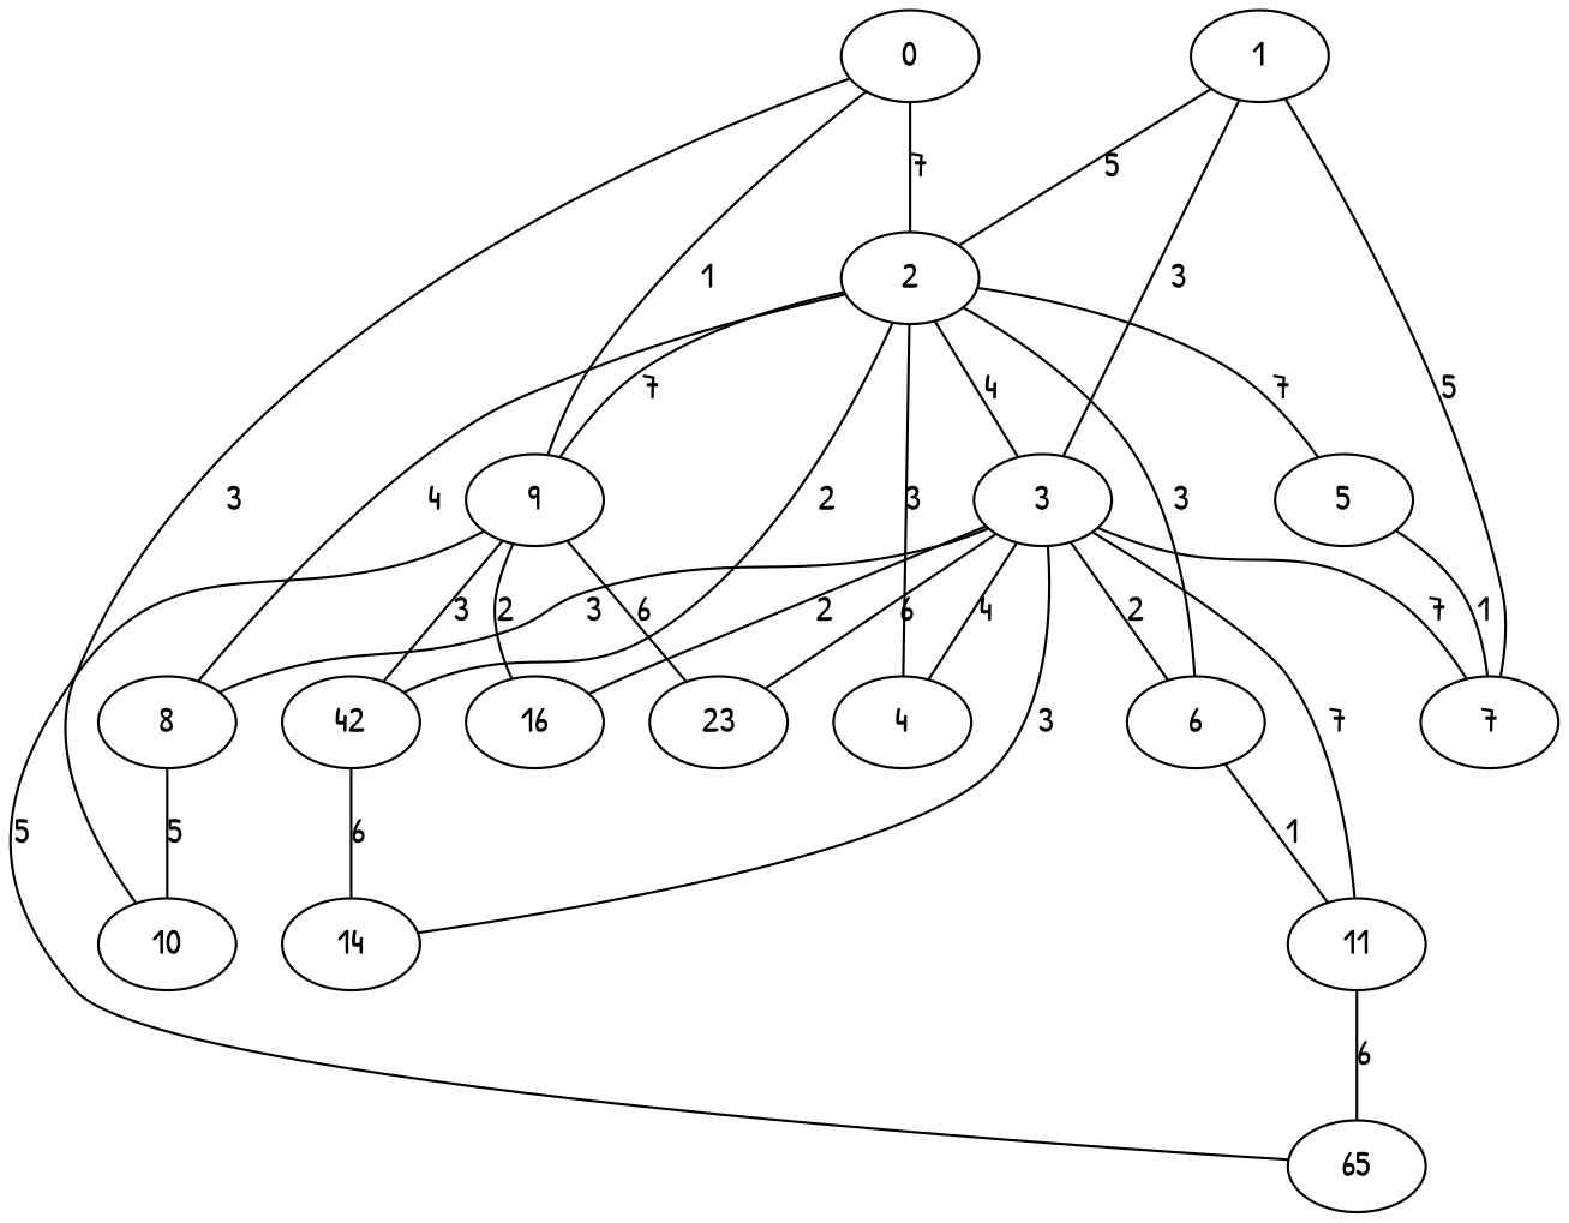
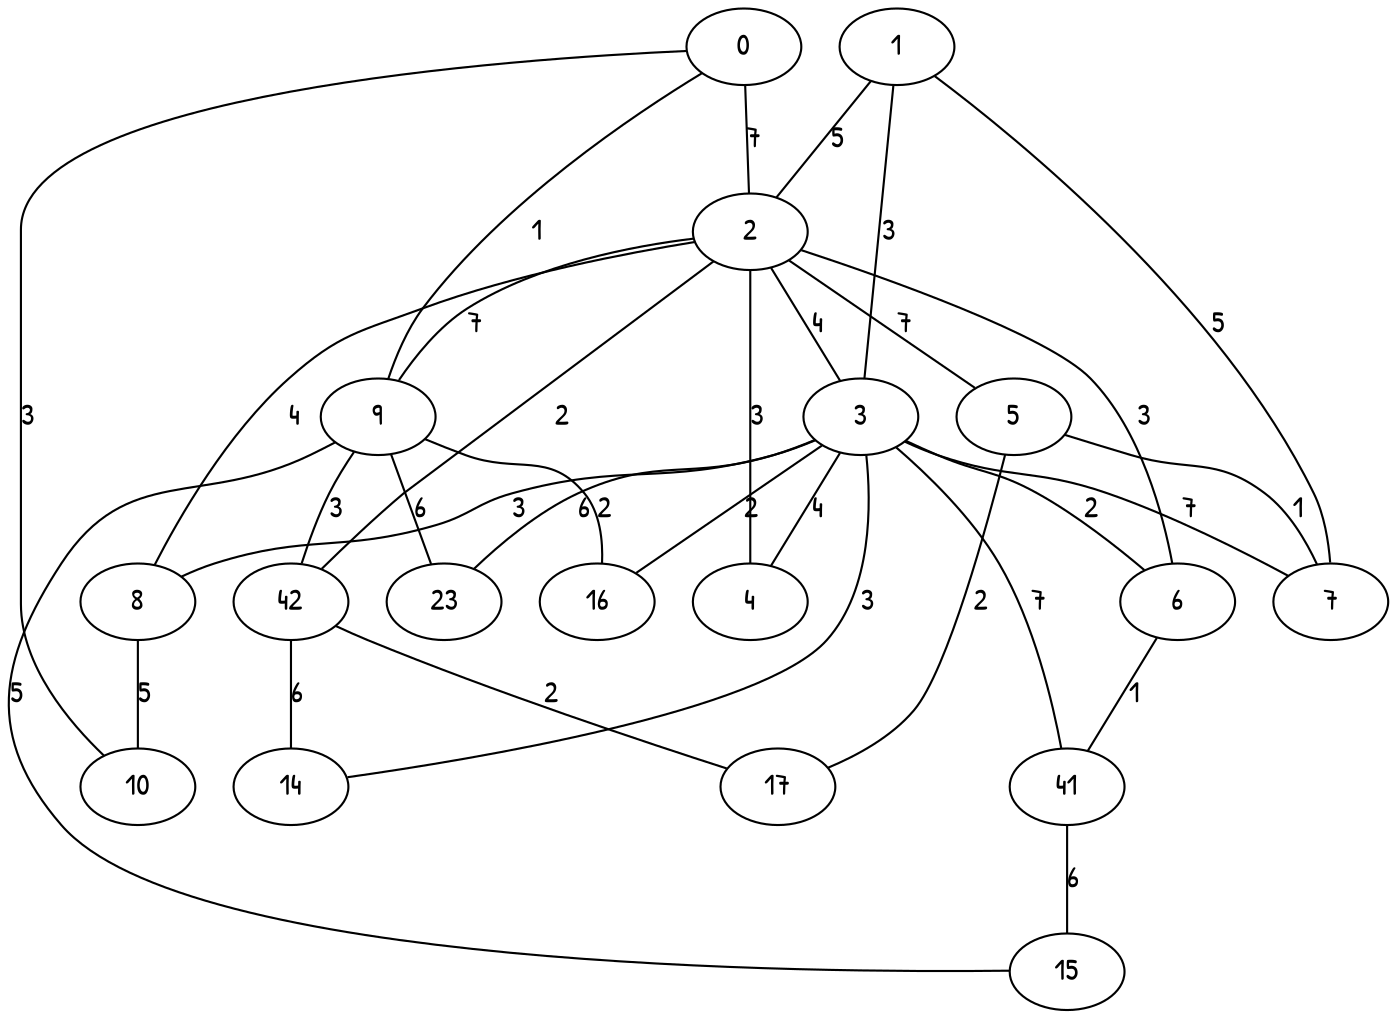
  graph {
    fontname="Patrick Hand"
    node [fontname="Patrick Hand" habit=2 x=6 y=5]
    edge [fontname="Patrick Hand" weight=3]
    0 [habit=1 x=2 y=6]
    2
    9 [habit=3 x=3]
    10 [habit=5 x=1 y=8]
    3 [habit=9 x=7]
    4 [base=1 habit=10 x=5 y=3]
    5 [x=8 y=9]
    6 [habit=1 x=7 y=3]
    8 [x=4 y=6]
    n10 [habit=4 label=42 y=7]
    16 [habit=4 x=8 y=4]
    n12 [habit=7 label=23 x=4 y=8]
-   15 [habit=4 x=3 y=2 label=65]
+   15 [habit=4 x=3 y=2]
    1 [habit=1 x=9 y=7]
    7 [habit=7 x=10 y=9]
-   11 [y=1]
+   11 [y=1 label=41]
    14 [habit=7 x=9]
+   17 [base=2 habit=7 y=10]
    0 -- 2 [label=7 weight=7]
    0 -- 9 [label=1 weight=1]
    0 -- 10 [label=3]
    2 -- 9 [label=7 weight=7]
    2 -- 3 [label=4 weight=4]
    2 -- 4 [label=3]
    2 -- 5 [label=7 weight=7]
    2 -- 6 [label=3]
    2 -- 8 [label=4 weight=4]
    2 -- n10 [label=2 weight=2]
    9 -- n10 [label=3]
    9 -- 16 [label=2 weight=2]
    9 -- n12 [label=6 weight=6]
    9 -- 15 [label=5 weight=5]
    3 -- 4 [label=4 weight=4]
    3 -- 6 [label=2 weight=2]
    3 -- 8 [label=3]
    3 -- 16 [label=2 weight=2]
    3 -- n12 [label=6 weight=6]
    3 -- 7 [label=7 weight=7]
    3 -- 11 [label=7 weight=7]
    3 -- 14 [label=3]
    5 -- 7 [label=1 weight=1]
+   5 -- 17 [label=2 weight=2]
    6 -- 11 [label=1 weight=1]
    8 -- 10 [label=5 weight=5]
    n10 -- 14 [label=6 weight=6]
+   n10 -- 17 [label=2 weight=2]
    1 -- 2 [label=5 weight=5]
    1 -- 3 [label=3]
    1 -- 7 [label=5 weight=5]
    11 -- 15 [label=6 weight=6]
  }
